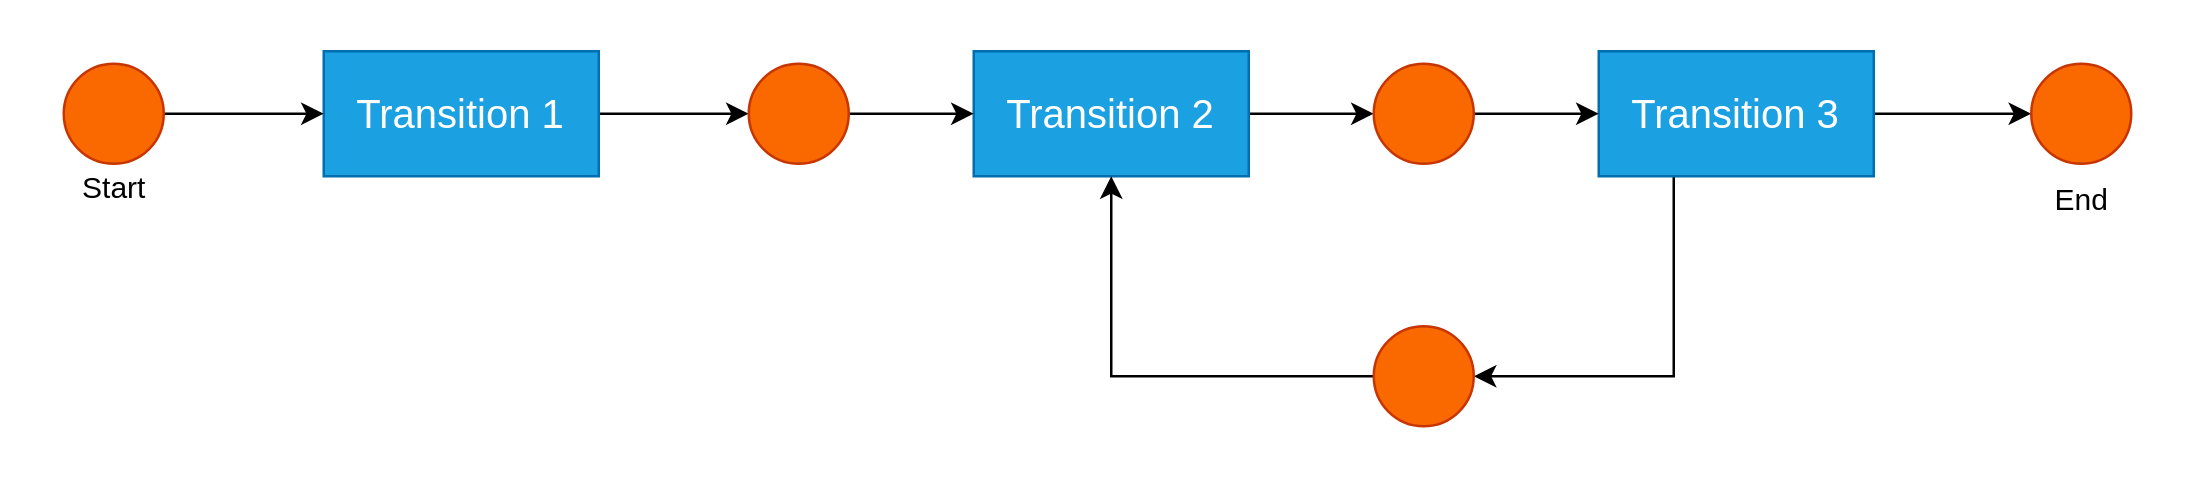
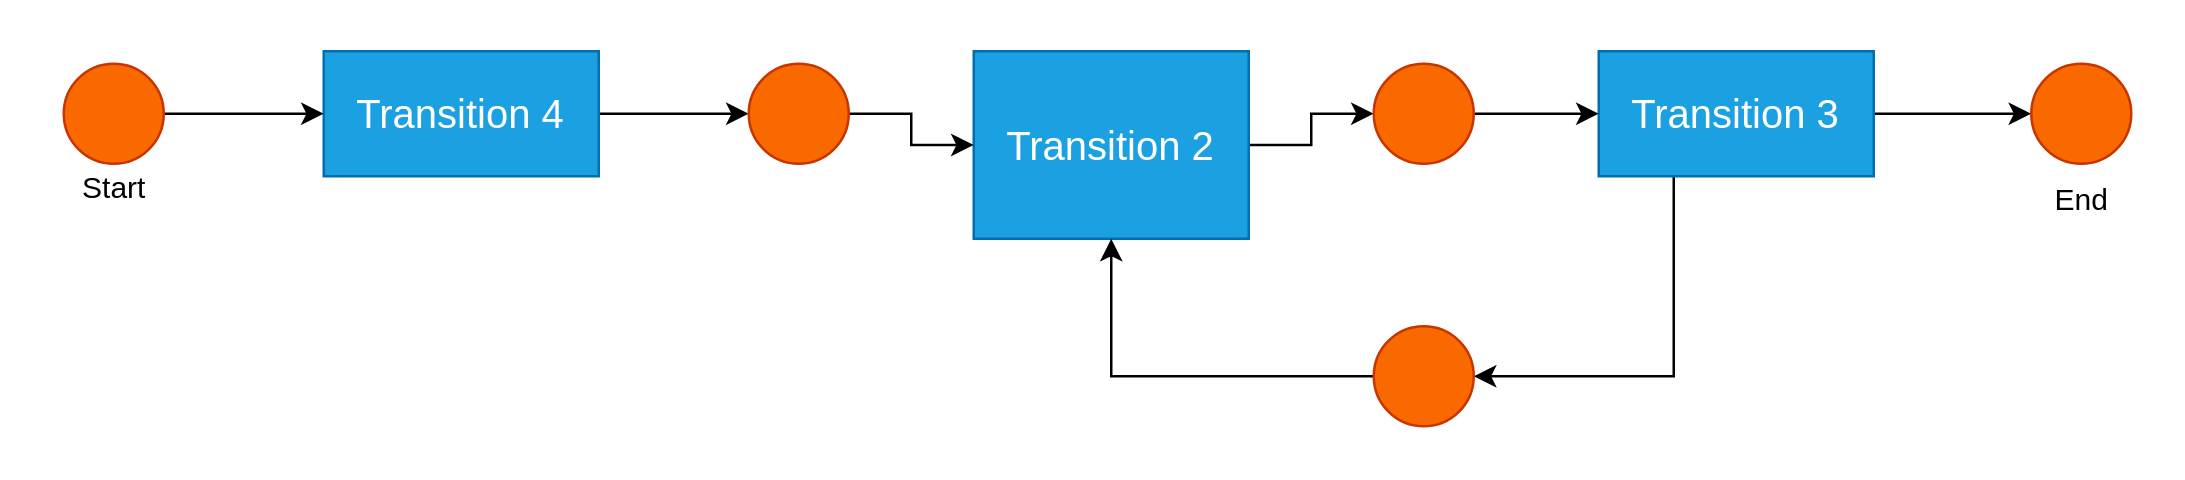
  <mxCell id="0" />
  <mxCell id="1" parent="0" />
  <mxCell id="2" value="" style="edgeStyle=orthogonalEdgeStyle;rounded=0;orthogonalLoop=1;jettySize=auto;html=1;" edge="1" parent="1" source="3" target="10"><mxGeometry relative="1" as="geometry" /></mxCell>
- <mxCell id="3" value="&lt;font style=&quot;font-size: 16px;&quot;&gt;Transition 1&lt;/font&gt;" style="rounded=0;whiteSpace=wrap;html=1;fillColor=#1ba1e2;fontColor=#ffffff;strokeColor=#006EAF;" vertex="1" parent="1"><mxGeometry x="129" y="20" width="110" height="50" as="geometry" /></mxCell>
+ <mxCell id="3" value="&lt;font style=&quot;font-size: 16px;&quot;&gt;Transition 4&lt;/font&gt;" style="rounded=0;whiteSpace=wrap;html=1;fillColor=#1ba1e2;fontColor=#ffffff;strokeColor=#006EAF;" vertex="1" parent="1"><mxGeometry x="129" y="20" width="110" height="50" as="geometry" /></mxCell>
  <mxCell id="4" value="" style="edgeStyle=orthogonalEdgeStyle;rounded=0;orthogonalLoop=1;jettySize=auto;html=1;" edge="1" parent="1" source="5" target="12"><mxGeometry relative="1" as="geometry" /></mxCell>
- <mxCell id="5" value="&lt;font style=&quot;font-size: 16px;&quot;&gt;Transition 2&lt;/font&gt;" style="rounded=0;whiteSpace=wrap;html=1;fillColor=#1ba1e2;fontColor=#ffffff;strokeColor=#006EAF;" vertex="1" parent="1"><mxGeometry x="389" y="20" width="110" height="50" as="geometry" /></mxCell>
+ <mxCell id="5" value="&lt;font style=&quot;font-size: 16px;&quot;&gt;Transition 2&lt;/font&gt;" style="rounded=0;whiteSpace=wrap;html=1;fillColor=#1ba1e2;fontColor=#ffffff;strokeColor=#006EAF;" vertex="1" parent="1"><mxGeometry x="389" y="20" width="110" height="75" as="geometry" /></mxCell>
  <mxCell id="6" style="edgeStyle=orthogonalEdgeStyle;rounded=0;orthogonalLoop=1;jettySize=auto;html=1;entryX=1;entryY=0.5;entryDx=0;entryDy=0;" edge="1" parent="1" source="8" target="14"><mxGeometry relative="1" as="geometry"><Array as="points"><mxPoint x="669" y="150" /></Array></mxGeometry></mxCell>
  <mxCell id="7" style="edgeStyle=orthogonalEdgeStyle;rounded=0;orthogonalLoop=1;jettySize=auto;html=1;entryX=0;entryY=0.5;entryDx=0;entryDy=0;" edge="1" parent="1" source="8" target="17"><mxGeometry relative="1" as="geometry" /></mxCell>
  <mxCell id="8" value="&lt;font style=&quot;font-size: 16px;&quot;&gt;Transition 3&lt;/font&gt;" style="rounded=0;whiteSpace=wrap;html=1;fillColor=#1ba1e2;fontColor=#ffffff;strokeColor=#006EAF;" vertex="1" parent="1"><mxGeometry x="639" y="20" width="110" height="50" as="geometry" /></mxCell>
  <mxCell id="9" value="" style="edgeStyle=orthogonalEdgeStyle;rounded=0;orthogonalLoop=1;jettySize=auto;html=1;" edge="1" parent="1" source="10" target="5"><mxGeometry relative="1" as="geometry" /></mxCell>
  <mxCell id="10" value="" style="ellipse;whiteSpace=wrap;html=1;aspect=fixed;fillColor=#fa6800;fontColor=#000000;strokeColor=#C73500;" vertex="1" parent="1"><mxGeometry x="299" y="25" width="40" height="40" as="geometry" /></mxCell>
  <mxCell id="11" value="" style="edgeStyle=orthogonalEdgeStyle;rounded=0;orthogonalLoop=1;jettySize=auto;html=1;" edge="1" parent="1" source="12" target="8"><mxGeometry relative="1" as="geometry" /></mxCell>
  <mxCell id="12" value="" style="ellipse;whiteSpace=wrap;html=1;aspect=fixed;fillColor=#fa6800;fontColor=#000000;strokeColor=#C73500;" vertex="1" parent="1"><mxGeometry x="549" y="25" width="40" height="40" as="geometry" /></mxCell>
  <mxCell id="13" style="edgeStyle=orthogonalEdgeStyle;rounded=0;orthogonalLoop=1;jettySize=auto;html=1;entryX=0.5;entryY=1;entryDx=0;entryDy=0;" edge="1" parent="1" source="14" target="5"><mxGeometry relative="1" as="geometry" /></mxCell>
  <mxCell id="14" value="" style="ellipse;whiteSpace=wrap;html=1;aspect=fixed;fillColor=#fa6800;fontColor=#000000;strokeColor=#C73500;" vertex="1" parent="1"><mxGeometry x="549" y="130" width="40" height="40" as="geometry" /></mxCell>
  <mxCell id="15" value="" style="edgeStyle=orthogonalEdgeStyle;rounded=0;orthogonalLoop=1;jettySize=auto;html=1;" edge="1" parent="1" source="16" target="3"><mxGeometry relative="1" as="geometry" /></mxCell>
  <mxCell id="16" value="" style="ellipse;whiteSpace=wrap;html=1;aspect=fixed;fillColor=#fa6800;fontColor=#000000;strokeColor=#C73500;" vertex="1" parent="1"><mxGeometry y="25" width="40" height="40" as="geometry" x="25" /></mxCell>
  <mxCell id="17" value="" style="ellipse;whiteSpace=wrap;html=1;aspect=fixed;fillColor=#fa6800;fontColor=#000000;strokeColor=#C73500;" vertex="1" parent="1"><mxGeometry x="812" y="25" width="40" height="40" as="geometry" /></mxCell>
  <mxCell id="18" value="End" style="text;html=1;align=center;verticalAlign=middle;resizable=0;points=[];autosize=1;strokeColor=none;fillColor=none;" vertex="1" parent="1"><mxGeometry x="812" y="65" width="40" height="30" as="geometry" /></mxCell>
  <mxCell id="19" value="Start" style="text;html=1;align=center;verticalAlign=middle;resizable=0;points=[];autosize=1;strokeColor=none;fillColor=none;" vertex="1" parent="1"><mxGeometry x="20" y="60" width="50" height="30" as="geometry" /></mxCell>
